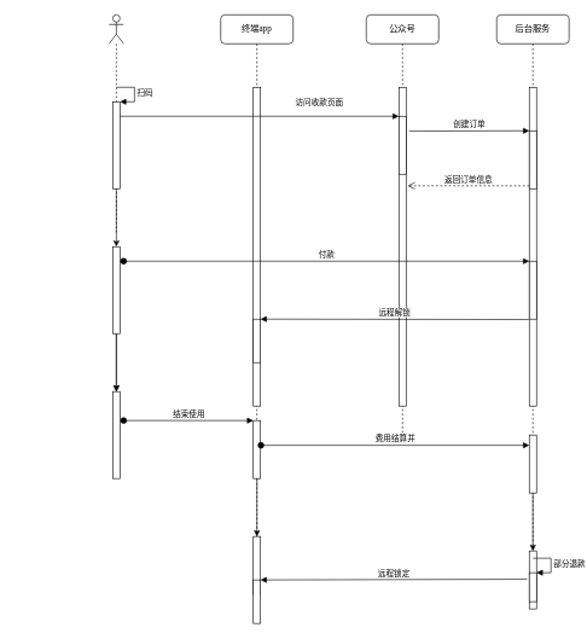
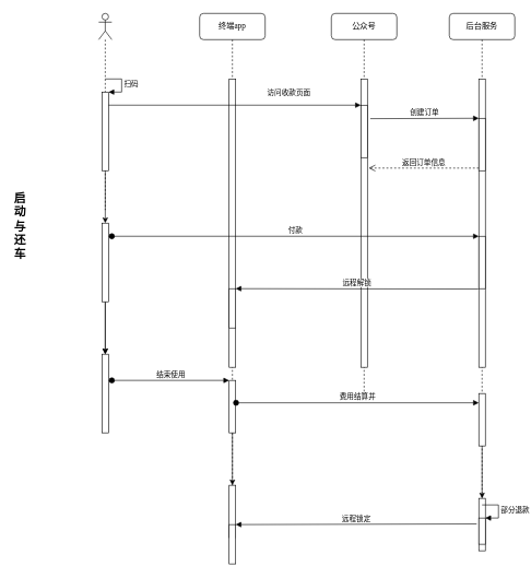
  <mxCell id="0" />
  <mxCell id="1" parent="0" />
  <mxCell id="2" value="终端app" style="shape=umlLifeline;perimeter=lifelinePerimeter;whiteSpace=wrap;html=1;container=1;collapsible=0;recursiveResize=0;outlineConnect=0;rounded=1;shadow=0;comic=0;labelBackgroundColor=none;strokeWidth=1;fontFamily=Verdana;fontSize=12;align=center;" parent="1" vertex="1"><mxGeometry x="304" y="20" width="100" height="840" as="geometry" /></mxCell>
  <mxCell id="3" value="" style="html=1;points=[];perimeter=orthogonalPerimeter;rounded=0;shadow=0;comic=0;labelBackgroundColor=none;strokeWidth=1;fontFamily=Verdana;fontSize=12;align=center;" parent="2" vertex="1"><mxGeometry x="45" y="100" width="10" height="440" as="geometry" /></mxCell>
  <mxCell id="4" value="" style="html=1;points=[];perimeter=orthogonalPerimeter;" vertex="1" parent="2"><mxGeometry x="45" y="420" width="10" height="60" as="geometry" /></mxCell>
  <mxCell id="5" value="" style="edgeStyle=none;rounded=0;orthogonalLoop=1;jettySize=auto;html=1;" edge="1" parent="2" source="6" target="7"><mxGeometry relative="1" as="geometry" /></mxCell>
  <mxCell id="6" value="" style="html=1;points=[];perimeter=orthogonalPerimeter;" vertex="1" parent="2"><mxGeometry x="45" y="560" width="10" height="80" as="geometry" /></mxCell>
  <mxCell id="7" value="" style="html=1;points=[];perimeter=orthogonalPerimeter;" vertex="1" parent="2"><mxGeometry x="45" y="720" width="10" height="80" as="geometry" /></mxCell>
  <mxCell id="8" value="" style="html=1;points=[];perimeter=orthogonalPerimeter;" vertex="1" parent="2"><mxGeometry x="45" y="780" width="10" height="60" as="geometry" /></mxCell>
  <mxCell id="9" value="公众号" style="shape=umlLifeline;perimeter=lifelinePerimeter;whiteSpace=wrap;html=1;container=1;collapsible=0;recursiveResize=0;outlineConnect=0;rounded=1;shadow=0;comic=0;labelBackgroundColor=none;strokeWidth=1;fontFamily=Verdana;fontSize=12;align=center;" vertex="1" parent="1"><mxGeometry x="505" y="20" width="100" height="580" as="geometry" /></mxCell>
  <mxCell id="10" value="" style="html=1;points=[];perimeter=orthogonalPerimeter;rounded=0;shadow=0;comic=0;labelBackgroundColor=none;strokeWidth=1;fontFamily=Verdana;fontSize=12;align=center;" vertex="1" parent="9"><mxGeometry x="45" y="100" width="10" height="440" as="geometry" /></mxCell>
  <mxCell id="11" value="后台服务" style="shape=umlLifeline;perimeter=lifelinePerimeter;whiteSpace=wrap;html=1;container=1;collapsible=0;recursiveResize=0;outlineConnect=0;rounded=1;shadow=0;comic=0;labelBackgroundColor=none;strokeWidth=1;fontFamily=Verdana;fontSize=12;align=center;" vertex="1" parent="1"><mxGeometry x="685" y="20" width="100" height="810" as="geometry" /></mxCell>
  <mxCell id="12" value="" style="html=1;points=[];perimeter=orthogonalPerimeter;rounded=0;shadow=0;comic=0;labelBackgroundColor=none;strokeWidth=1;fontFamily=Verdana;fontSize=12;align=center;" vertex="1" parent="11"><mxGeometry x="45" y="100" width="10" height="440" as="geometry" /></mxCell>
  <mxCell id="13" value="" style="html=1;points=[];perimeter=orthogonalPerimeter;" vertex="1" parent="11"><mxGeometry x="45" y="160" width="10" height="80" as="geometry" /></mxCell>
  <mxCell id="14" value="" style="html=1;points=[];perimeter=orthogonalPerimeter;" vertex="1" parent="11"><mxGeometry x="45" y="340" width="10" height="80" as="geometry" /></mxCell>
  <mxCell id="15" value="" style="edgeStyle=none;rounded=0;orthogonalLoop=1;jettySize=auto;html=1;" edge="1" parent="11" source="16" target="17"><mxGeometry relative="1" as="geometry" /></mxCell>
  <mxCell id="16" value="" style="html=1;points=[];perimeter=orthogonalPerimeter;" vertex="1" parent="11"><mxGeometry x="45" y="580" width="10" height="80" as="geometry" /></mxCell>
  <mxCell id="17" value="" style="html=1;points=[];perimeter=orthogonalPerimeter;" vertex="1" parent="11"><mxGeometry x="45" y="740" width="10" height="80" as="geometry" /></mxCell>
  <mxCell id="18" value="" style="html=1;points=[];perimeter=orthogonalPerimeter;" vertex="1" parent="11"><mxGeometry x="45" y="770" width="10" height="40" as="geometry" /></mxCell>
  <mxCell id="19" value="部分退款" style="edgeStyle=orthogonalEdgeStyle;html=1;align=left;spacingLeft=2;endArrow=block;rounded=0;entryX=1;entryY=0;" edge="1" target="18" parent="11"><mxGeometry relative="1" as="geometry"><mxPoint x="50" y="750" as="sourcePoint" /><Array as="points"><mxPoint x="75" y="750" /></Array></mxGeometry></mxCell>
+ <mxCell id="20" value="&lt;font style=&quot;font-size: 18px&quot;&gt;&lt;b&gt;启动与还车&lt;/b&gt;&lt;/font&gt;" style="text;html=1;strokeColor=none;fillColor=none;align=center;verticalAlign=middle;whiteSpace=wrap;rounded=0;" parent="1" vertex="1"><mxGeometry x="20" y="285" width="20" height="120" as="geometry" /></mxCell>
  <mxCell id="21" value="" style="shape=umlLifeline;participant=umlActor;perimeter=lifelinePerimeter;whiteSpace=wrap;html=1;container=1;collapsible=0;recursiveResize=0;verticalAlign=top;spacingTop=36;labelBackgroundColor=#ffffff;outlineConnect=0;" vertex="1" parent="1"><mxGeometry x="150" y="20" width="20" height="300" as="geometry" /></mxCell>
  <mxCell id="22" value="" style="edgeStyle=none;rounded=0;orthogonalLoop=1;jettySize=auto;html=1;" edge="1" parent="21" source="23" target="26"><mxGeometry relative="1" as="geometry" /></mxCell>
  <mxCell id="23" value="" style="html=1;points=[];perimeter=orthogonalPerimeter;" vertex="1" parent="21"><mxGeometry x="5" y="120" width="10" height="120" as="geometry" /></mxCell>
  <mxCell id="24" value="" style="edgeStyle=none;rounded=0;orthogonalLoop=1;jettySize=auto;html=1;" edge="1" parent="21" source="26"><mxGeometry relative="1" as="geometry"><mxPoint x="10" y="520" as="targetPoint" /></mxGeometry></mxCell>
  <mxCell id="25" value="" style="edgeStyle=none;rounded=0;orthogonalLoop=1;jettySize=auto;html=1;" edge="1" parent="21" source="26" target="27"><mxGeometry relative="1" as="geometry" /></mxCell>
  <mxCell id="26" value="" style="html=1;points=[];perimeter=orthogonalPerimeter;" vertex="1" parent="21"><mxGeometry x="5" y="320" width="10" height="120" as="geometry" /></mxCell>
  <mxCell id="27" value="" style="html=1;points=[];perimeter=orthogonalPerimeter;" vertex="1" parent="21"><mxGeometry x="5" y="520" width="10" height="120" as="geometry" /></mxCell>
  <mxCell id="28" value="扫码" style="edgeStyle=orthogonalEdgeStyle;html=1;align=left;spacingLeft=2;endArrow=block;rounded=0;entryX=1;entryY=0;" edge="1" target="23" parent="21"><mxGeometry relative="1" as="geometry"><mxPoint x="10" y="100" as="sourcePoint" /><Array as="points"><mxPoint x="35" y="100" /></Array></mxGeometry></mxCell>
  <mxCell id="29" value="访问收款页面" style="html=1;verticalAlign=bottom;endArrow=block;entryX=0;entryY=0;" edge="1" target="30" parent="1" source="23"><mxGeometry x="0.429" y="10" relative="1" as="geometry"><mxPoint x="279" y="160" as="sourcePoint" /><mxPoint as="offset" /></mxGeometry></mxCell>
  <mxCell id="30" value="" style="html=1;points=[];perimeter=orthogonalPerimeter;" vertex="1" parent="1"><mxGeometry x="550" y="160" width="10" height="80" as="geometry" /></mxCell>
  <mxCell id="31" value="创建订单" style="html=1;verticalAlign=bottom;endArrow=block;entryX=0;entryY=0;exitX=1.44;exitY=0.257;exitDx=0;exitDy=0;exitPerimeter=0;" edge="1" target="13" parent="1" source="30"><mxGeometry relative="1" as="geometry"><mxPoint x="590" y="180" as="sourcePoint" /></mxGeometry></mxCell>
  <mxCell id="32" value="返回订单信息" style="html=1;verticalAlign=bottom;endArrow=open;dashed=1;endSize=8;exitX=0;exitY=0.95;entryX=1.2;entryY=0.309;entryDx=0;entryDy=0;entryPerimeter=0;" edge="1" source="13" parent="1" target="10"><mxGeometry relative="1" as="geometry"><mxPoint x="660" y="256" as="targetPoint" /></mxGeometry></mxCell>
  <mxCell id="33" value="付款" style="html=1;verticalAlign=bottom;startArrow=oval;endArrow=block;startSize=8;exitX=1.5;exitY=0.167;exitDx=0;exitDy=0;exitPerimeter=0;" edge="1" target="14" parent="1" source="26"><mxGeometry relative="1" as="geometry"><mxPoint x="670" y="360" as="sourcePoint" /></mxGeometry></mxCell>
  <mxCell id="34" value="远程解锁" style="html=1;verticalAlign=bottom;endArrow=block;entryX=1;entryY=0;exitX=-0.08;exitY=1.007;exitDx=0;exitDy=0;exitPerimeter=0;" edge="1" target="4" parent="1" source="14"><mxGeometry relative="1" as="geometry"><mxPoint x="419" y="440" as="sourcePoint" /></mxGeometry></mxCell>
  <mxCell id="35" value="结束使用" style="html=1;verticalAlign=bottom;startArrow=oval;endArrow=block;startSize=8;exitX=1.5;exitY=0.333;exitDx=0;exitDy=0;exitPerimeter=0;" edge="1" target="6" parent="1" source="27"><mxGeometry relative="1" as="geometry"><mxPoint x="289" y="580" as="sourcePoint" /></mxGeometry></mxCell>
  <mxCell id="36" value="费用结算并" style="html=1;verticalAlign=bottom;startArrow=oval;endArrow=block;startSize=8;exitX=1.06;exitY=0.427;exitDx=0;exitDy=0;exitPerimeter=0;" edge="1" target="16" parent="1" source="6"><mxGeometry relative="1" as="geometry"><mxPoint x="670" y="600" as="sourcePoint" /></mxGeometry></mxCell>
  <mxCell id="37" value="远程锁定" style="html=1;verticalAlign=bottom;endArrow=block;entryX=1;entryY=0;exitX=-0.32;exitY=0.225;exitDx=0;exitDy=0;exitPerimeter=0;" edge="1" target="8" parent="1" source="18"><mxGeometry relative="1" as="geometry"><mxPoint x="419" y="800" as="sourcePoint" /></mxGeometry></mxCell>
